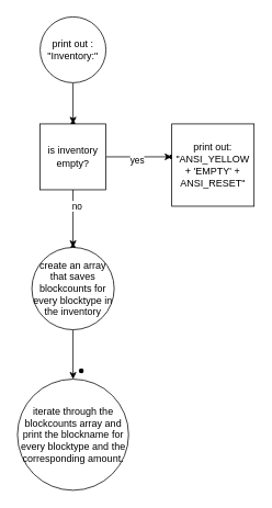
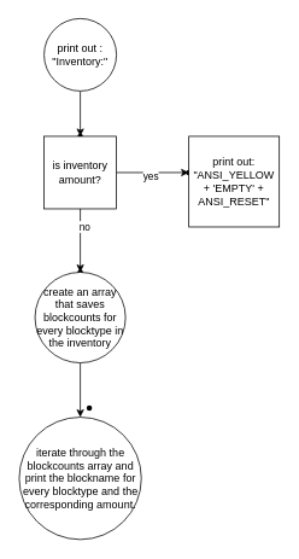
  <mxCell id="0" />
  <mxCell id="1" parent="0" />
  <mxCell id="2" value="" style="edgeStyle=orthogonalEdgeStyle;rounded=0;orthogonalLoop=1;jettySize=auto;html=1;" edge="1" parent="1" source="3" target="4"><mxGeometry relative="1" as="geometry" /></mxCell>
  <mxCell id="3" value="print out : &quot;Inventory:&quot;" style="ellipse;whiteSpace=wrap;html=1;aspect=fixed;" vertex="1" parent="1"><mxGeometry x="48" y="20" width="80" height="80" as="geometry" /></mxCell>
  <mxCell id="4" value="" style="shape=waypoint;sketch=0;size=6;pointerEvents=1;points=[];fillColor=default;resizable=0;rotatable=0;perimeter=centerPerimeter;snapToPoint=1;" vertex="1" parent="1"><mxGeometry x="78" y="140" width="20" height="20" as="geometry" /></mxCell>
  <mxCell id="5" value="" style="edgeStyle=orthogonalEdgeStyle;rounded=0;orthogonalLoop=1;jettySize=auto;html=1;" edge="1" parent="1" source="9" target="10"><mxGeometry relative="1" as="geometry" /></mxCell>
  <mxCell id="6" value="yes" style="edgeLabel;html=1;align=center;verticalAlign=middle;resizable=0;points=[];" vertex="1" connectable="0" parent="5"><mxGeometry x="-0.08" y="-3" relative="1" as="geometry"><mxPoint as="offset" /></mxGeometry></mxCell>
  <mxCell id="7" value="" style="edgeStyle=orthogonalEdgeStyle;rounded=0;orthogonalLoop=1;jettySize=auto;html=1;" edge="1" parent="1" source="9" target="12"><mxGeometry relative="1" as="geometry" /></mxCell>
  <mxCell id="8" value="no" style="edgeLabel;html=1;align=center;verticalAlign=middle;resizable=0;points=[];" vertex="1" connectable="0" parent="7"><mxGeometry x="-0.457" y="4" relative="1" as="geometry"><mxPoint as="offset" /></mxGeometry></mxCell>
- <mxCell id="9" value="is inventory empty?" style="whiteSpace=wrap;html=1;aspect=fixed;" vertex="1" parent="1"><mxGeometry x="48" y="150" width="80" height="80" as="geometry" /></mxCell>
+ <mxCell id="9" value="is inventory amount?" style="whiteSpace=wrap;html=1;aspect=fixed;" vertex="1" parent="1"><mxGeometry x="48" y="150" width="80" height="80" as="geometry" /></mxCell>
  <mxCell id="10" value="" style="shape=waypoint;sketch=0;size=6;pointerEvents=1;points=[];fillColor=default;resizable=0;rotatable=0;perimeter=centerPerimeter;snapToPoint=1;" vertex="1" parent="1"><mxGeometry x="198" y="180" width="20" height="20" as="geometry" /></mxCell>
  <mxCell id="11" value="print out: &quot;ANSI_YELLOW + 'EMPTY' + ANSI_RESET&quot;" style="whiteSpace=wrap;html=1;aspect=fixed;" vertex="1" parent="1"><mxGeometry x="208" y="150" width="100" height="100" as="geometry" /></mxCell>
  <mxCell id="12" value="" style="shape=waypoint;sketch=0;size=6;pointerEvents=1;points=[];fillColor=default;resizable=0;rotatable=0;perimeter=centerPerimeter;snapToPoint=1;" vertex="1" parent="1"><mxGeometry x="78" y="290" width="20" height="20" as="geometry" /></mxCell>
  <mxCell id="13" value="" style="shape=waypoint;sketch=0;size=6;pointerEvents=1;points=[];fillColor=default;resizable=0;rotatable=0;perimeter=centerPerimeter;snapToPoint=1;" vertex="1" parent="1"><mxGeometry x="88" y="440" width="20" height="20" as="geometry" /></mxCell>
  <mxCell id="14" value="" style="edgeStyle=orthogonalEdgeStyle;rounded=0;orthogonalLoop=1;jettySize=auto;html=1;" edge="1" parent="1" source="15" target="16"><mxGeometry relative="1" as="geometry" /></mxCell>
  <mxCell id="15" value="create an array that saves blockcounts for every blocktype in the inventory" style="ellipse;whiteSpace=wrap;html=1;aspect=fixed;" vertex="1" parent="1"><mxGeometry x="38" y="300" width="100" height="100" as="geometry" /></mxCell>
  <mxCell id="16" value="iterate through the blockcounts array and print the blockname for every blocktype and the corresponding amount." style="ellipse;whiteSpace=wrap;html=1;aspect=fixed;" vertex="1" parent="1"><mxGeometry x="20.5" y="460" width="135" height="135" as="geometry" /></mxCell>
